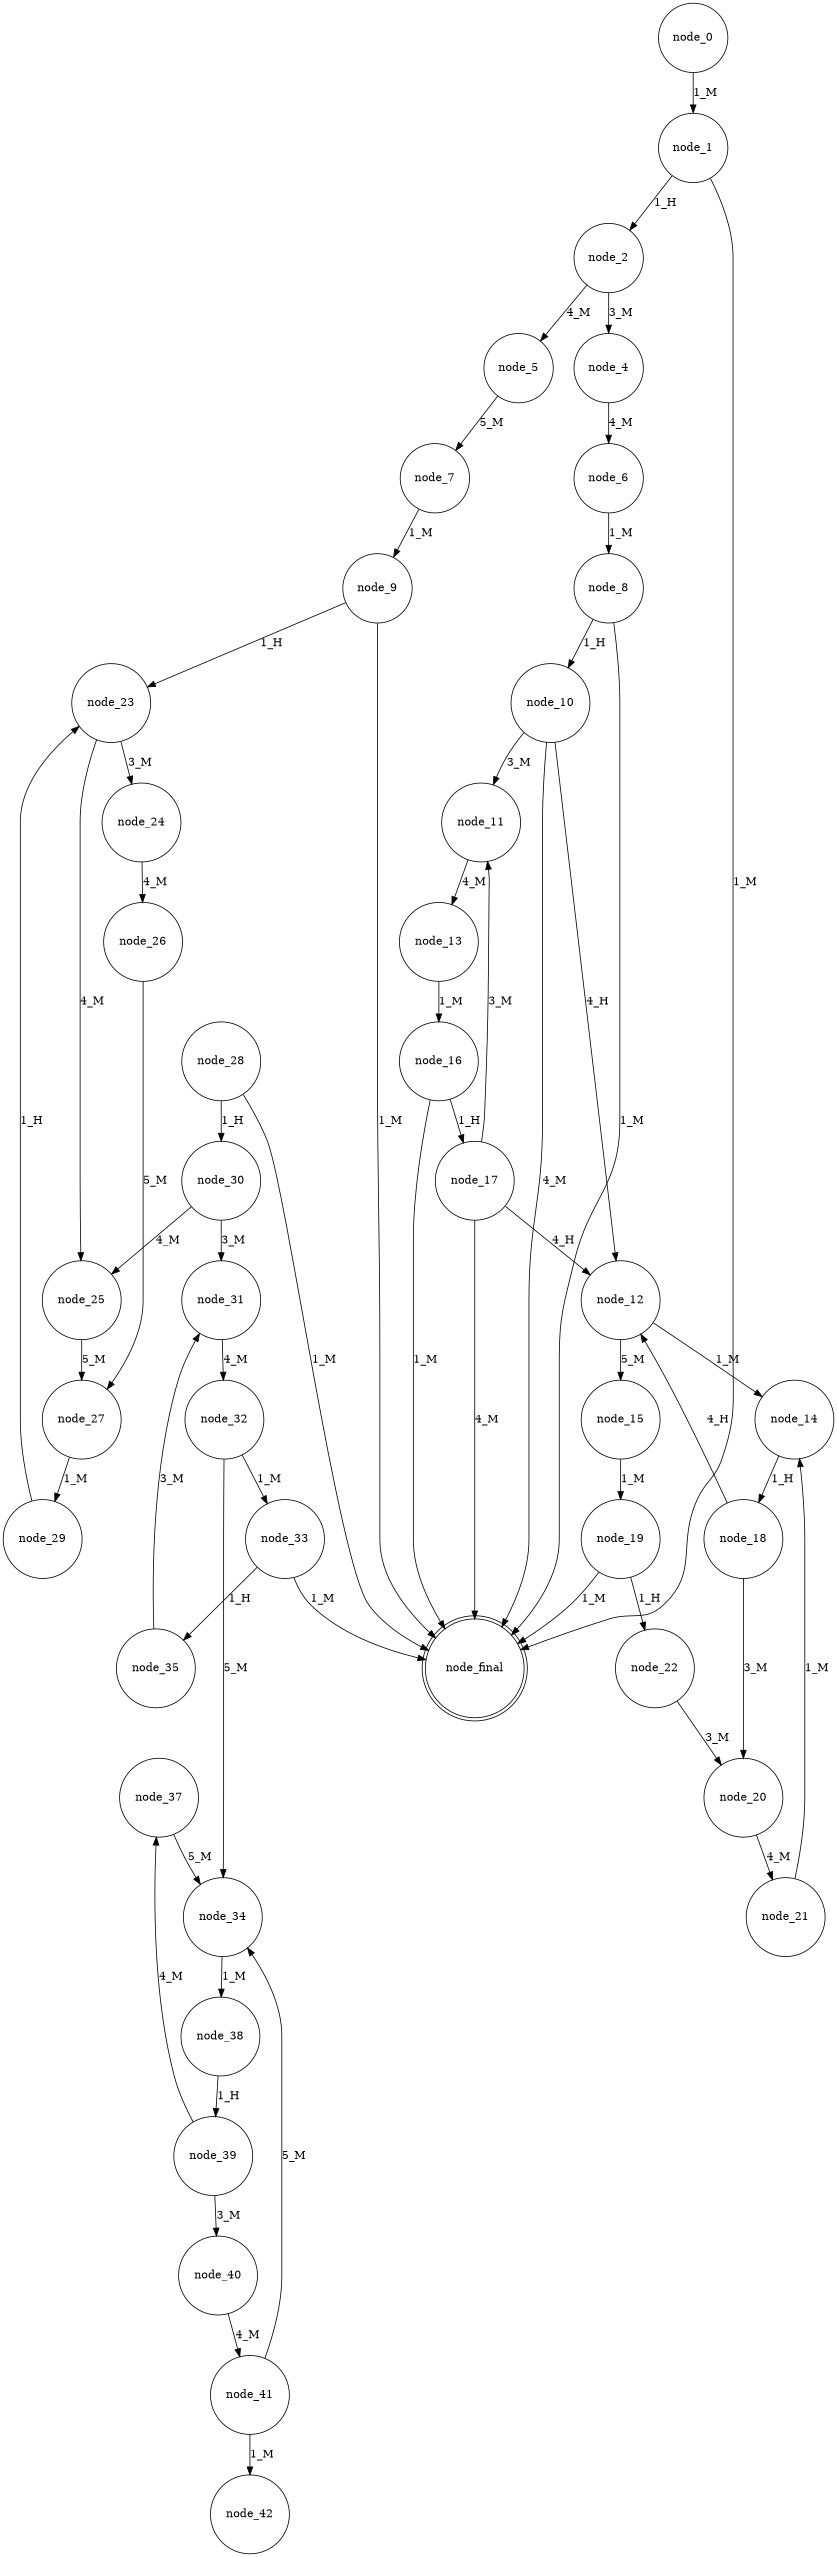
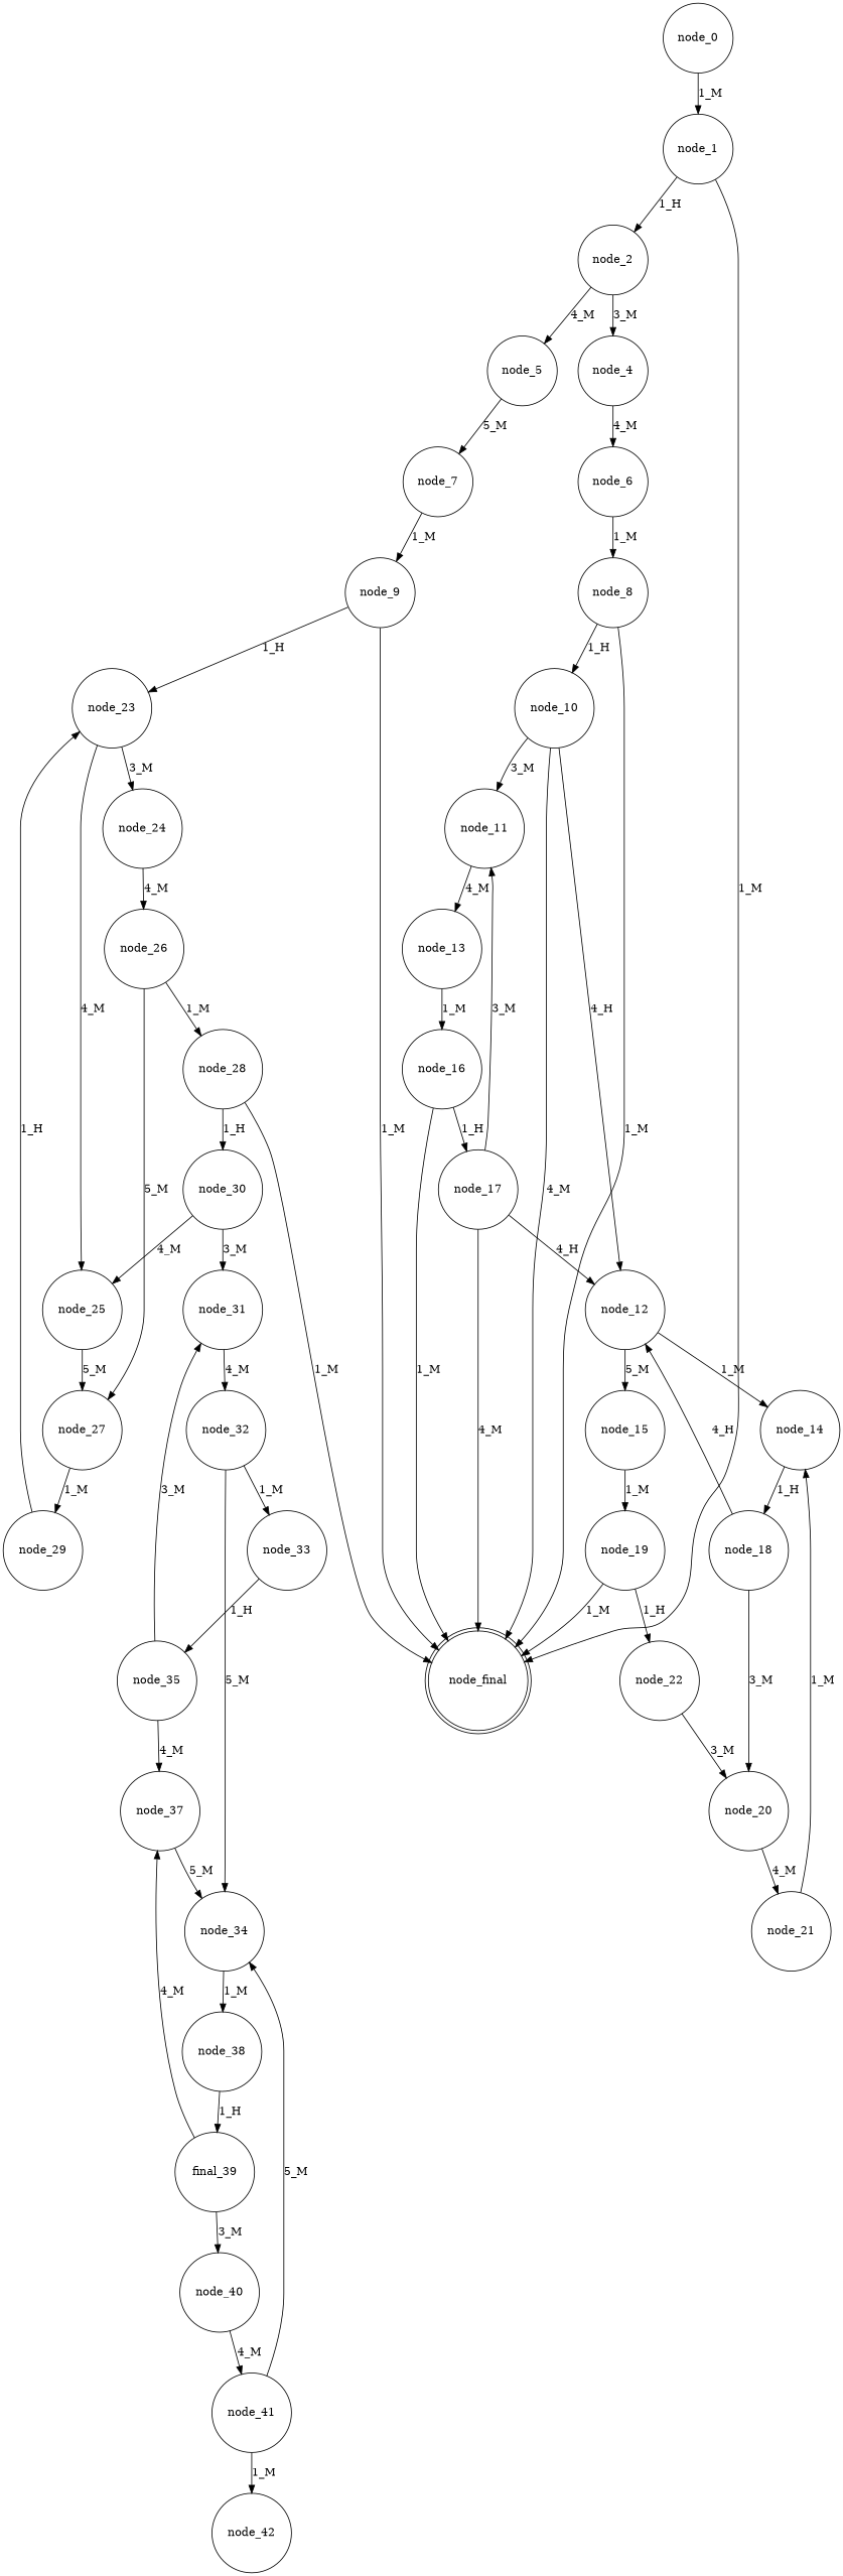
  digraph {
    node [shape=circle]
    node_final [shape=doublecircle]
    node_0
    node_1
    node_2
    node_4
    node_5
    node_6
    node_7
    node_10
    node_11
    node_12
    node_13
    node_14
    node_15
    node_16
    node_18
    node_19
    node_17
    node_20
    node_22
    node_21
    node_8
    node_9
    node_23
    node_24
    node_25
    node_26
    node_27
    node_28
    node_29
    node_30
    node_31
    node_32
    node_33
    node_34
    node_35
    node_38
    node_37
-   node_39
+   node_39 [label=final_39]
    node_40
    node_41
    node_42
    node_0 -> node_1 [label="1_M"]
    node_1 -> node_final [label="1_M"]
    node_1 -> node_2 [label="1_H"]
    node_2 -> node_4 [label="3_M"]
    node_2 -> node_5 [label="4_M"]
    node_4 -> node_6 [label="4_M"]
    node_5 -> node_7 [label="5_M"]
    node_6 -> node_8 [label="1_M"]
    node_7 -> node_9 [label="1_M"]
    node_10 -> node_final [label="4_M"]
    node_10 -> node_11 [label="3_M"]
    node_10 -> node_12 [label="4_H"]
    node_11 -> node_13 [label="4_M"]
    node_12 -> node_14 [label="1_M"]
    node_12 -> node_15 [label="5_M"]
    node_13 -> node_16 [label="1_M"]
    node_14 -> node_18 [label="1_H"]
    node_15 -> node_19 [label="1_M"]
    node_16 -> node_final [label="1_M"]
    node_16 -> node_17 [label="1_H"]
    node_18 -> node_12 [label="4_H"]
    node_18 -> node_20 [label="3_M"]
    node_19 -> node_final [label="1_M"]
    node_19 -> node_22 [label="1_H"]
    node_17 -> node_final [label="4_M"]
    node_17 -> node_11 [label="3_M"]
    node_17 -> node_12 [label="4_H"]
    node_20 -> node_21 [label="4_M"]
    node_22 -> node_20 [label="3_M"]
    node_21 -> node_14 [label="1_M"]
    node_8 -> node_final [label="1_M"]
    node_8 -> node_10 [label="1_H"]
    node_9 -> node_final [label="1_M"]
    node_9 -> node_23 [label="1_H"]
    node_23 -> node_24 [label="3_M"]
    node_23 -> node_25 [label="4_M"]
    node_24 -> node_26 [label="4_M"]
    node_25 -> node_27 [label="5_M"]
    node_26 -> node_27 [label="5_M"]
+   node_26 -> node_28 [label="1_M"]
    node_27 -> node_29 [label="1_M"]
    node_28 -> node_final [label="1_M"]
    node_28 -> node_30 [label="1_H"]
    node_29 -> node_23 [label="1_H"]
    node_30 -> node_25 [label="4_M"]
    node_30 -> node_31 [label="3_M"]
    node_31 -> node_32 [label="4_M"]
    node_32 -> node_33 [label="1_M"]
    node_32 -> node_34 [label="5_M"]
-   node_33 -> node_final [label="1_M"]
    node_33 -> node_35 [label="1_H"]
    node_34 -> node_38 [label="1_M"]
    node_35 -> node_31 [label="3_M"]
+   node_35 -> node_37 [label="4_M"]
    node_38 -> node_39 [label="1_H"]
    node_37 -> node_34 [label="5_M"]
    node_39 -> node_37 [label="4_M"]
    node_39 -> node_40 [label="3_M"]
    node_40 -> node_41 [label="4_M"]
    node_41 -> node_34 [label="5_M"]
    node_41 -> node_42 [label="1_M"]
  }
